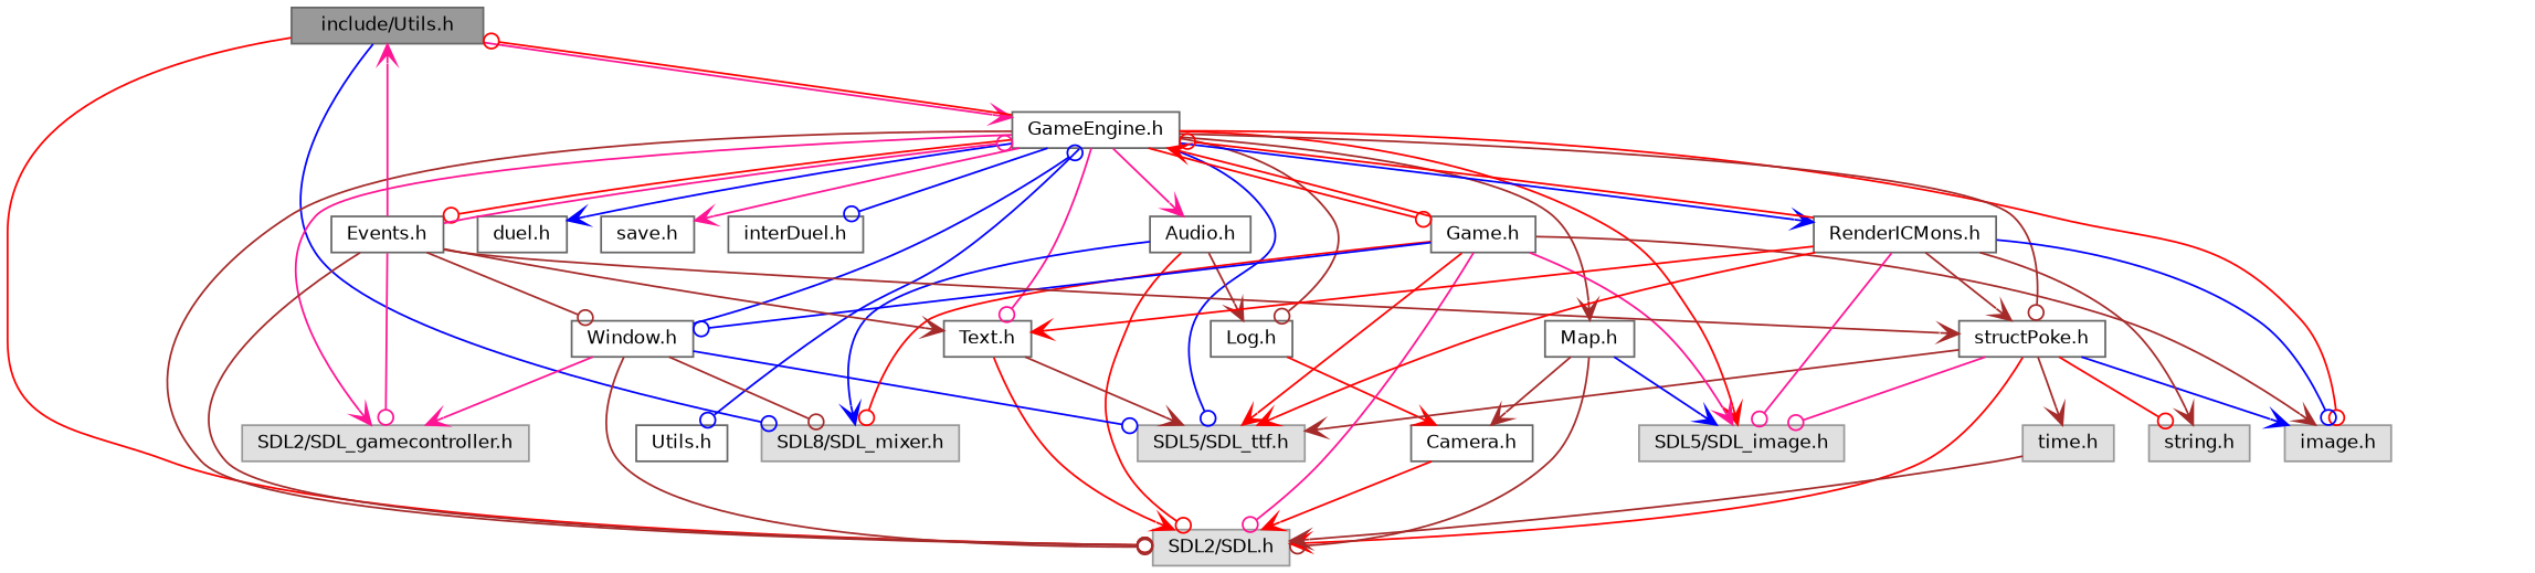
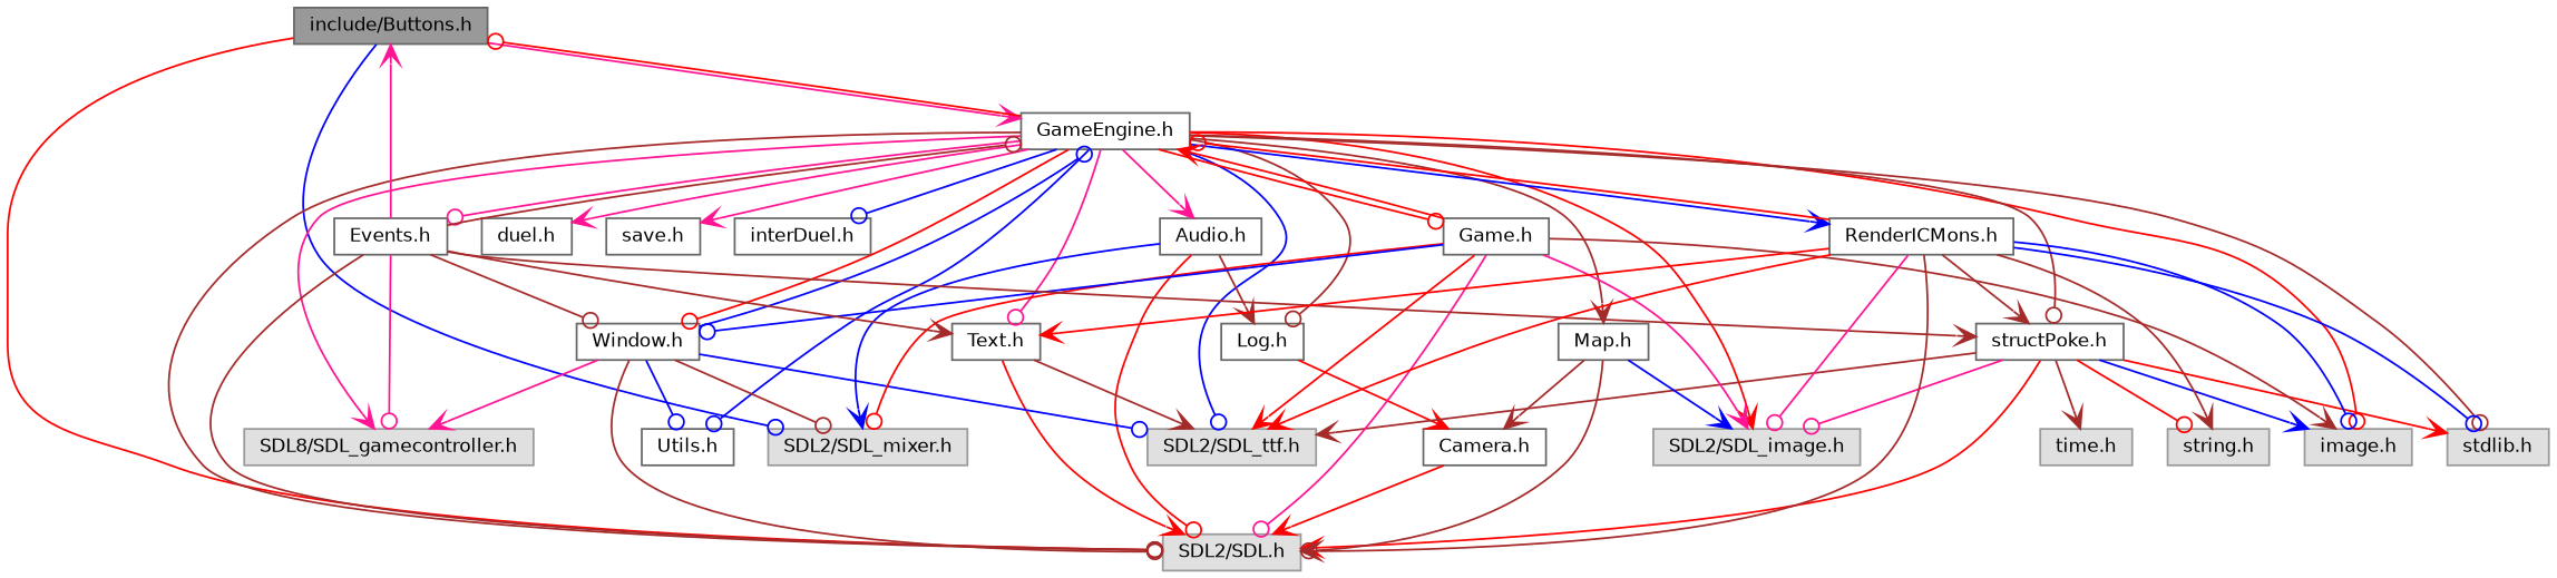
  digraph {
    node [color=grey40 fillcolor=white fontname=Helvetica fontsize=10 shape=box style=filled]
    edge [arrowhead=odot color=brown fontname=Helvetica fontsize=10 labelfontname=Helvetica labelfontsize=10 style=solid]
-   n1 [color=gray40 fillcolor=grey60 fontcolor=black height=0.2 label="include/Utils.h" width=0.4]
+   n1 [color=gray40 fillcolor=grey60 fontcolor=black height=0.2 label="include/Buttons.h" width=0.4]
    n2 [color=grey60 fillcolor="#E0E0E0" height=0.2 label="SDL2/SDL.h" width=0.4]
-   n3 [color=grey60 fillcolor="#E0E0E0" height=0.2 label="SDL8/SDL_mixer.h" width=0.4]
+   n3 [color=grey60 fillcolor="#E0E0E0" height=0.2 label="SDL2/SDL_mixer.h" width=0.4]
    n4 [height=0.2 label="GameEngine.h" width=0.4]
-   n5 [color=grey60 fillcolor="#E0E0E0" height=0.2 label="SDL5/SDL_image.h" width=0.4]
-   n6 [color=grey60 fillcolor="#E0E0E0" height=0.2 label="SDL5/SDL_ttf.h" width=0.4]
-   n7 [color=grey60 fillcolor="#E0E0E0" height=0.2 label="SDL2/SDL_gamecontroller.h" width=0.4]
+   n5 [color=grey60 fillcolor="#E0E0E0" height=0.2 label="SDL2/SDL_image.h" width=0.4]
+   n6 [color=grey60 fillcolor="#E0E0E0" height=0.2 label="SDL2/SDL_ttf.h" width=0.4]
+   n7 [color=grey60 fillcolor="#E0E0E0" height=0.2 label="SDL8/SDL_gamecontroller.h" width=0.4]
    n8 [color=grey60 fillcolor="#E0E0E0" height=0.2 label="image.h" width=0.4]
+   n9 [color=grey60 fillcolor="#E0E0E0" height=0.2 label="stdlib.h" width=0.4]
    n10 [height=0.2 label="Log.h" width=0.4]
    n11 [height=0.2 label="Audio.h" width=0.4]
    n12 [height=0.2 label="structPoke.h" width=0.4]
    n13 [height=0.2 label="duel.h" width=0.4]
    n14 [height=0.2 label="save.h" width=0.4]
    n15 [height=0.2 label="interDuel.h" width=0.4]
    n16 [height=0.2 label="Utils.h" width=0.4]
    n17 [height=0.2 label="Text.h" width=0.4]
    n18 [height=0.2 label="Window.h" width=0.4]
    n19 [height=0.2 label="Map.h" width=0.4]
    n20 [height=0.2 label="Game.h" width=0.4]
    n21 [height=0.2 label="Events.h" width=0.4]
    n22 [height=0.2 label="RenderICMons.h" width=0.4]
    n23 [height=0.2 label="Camera.h" width=0.4]
    n24 [color=grey60 fillcolor="#E0E0E0" height=0.2 label="time.h" width=0.4]
    n25 [color=grey60 fillcolor="#E0E0E0" height=0.2 label="string.h" width=0.4]
    n1 -> n2 [color=red]
    n1 -> n3 [color=blue]
    n1 -> n4 [arrowhead=vee color=deeppink]
    n4 -> n1 [color=red]
    n4 -> n2
    n4 -> n5 [arrowhead=vee color=red]
    n4 -> n6 [color=blue]
    n4 -> n7 [arrowhead=vee color=deeppink]
    n4 -> n8 [color=red]
+   n4 -> n9
    n4 -> n10
    n4 -> n11 [arrowhead=vee color=deeppink]
    n4 -> n12
-   n4 -> n13 [arrowhead=vee color=blue]
+   n4 -> n13 [arrowhead=vee color=deeppink]
    n4 -> n14 [arrowhead=vee color=deeppink]
    n4 -> n15 [color=blue]
    n4 -> n16 [color=blue]
    n4 -> n17 [color=deeppink]
+   n4 -> n18 [color=red]
    n4 -> n19 [arrowhead=vee]
    n4 -> n20 [color=red]
-   n4 -> n21 [color=red]
+   n4 -> n21 [color=deeppink]
    n4 -> n22 [arrowhead=vee color=blue]
    n10 -> n23 [arrowhead=vee color=red]
    n11 -> n2 [color=red]
    n11 -> n3 [arrowhead=vee color=blue]
    n11 -> n10 [arrowhead=vee]
    n12 -> n2 [arrowhead=vee color=red]
    n12 -> n5 [color=deeppink]
    n12 -> n6 [arrowhead=vee]
    n12 -> n8 [arrowhead=vee color=blue]
+   n12 -> n9 [arrowhead=vee color=red]
    n12 -> n24 [arrowhead=vee]
    n12 -> n25 [color=red]
    n17 -> n2 [arrowhead=vee color=red]
    n17 -> n6 [arrowhead=vee]
    n18 -> n2
    n18 -> n3
    n18 -> n4 [color=blue]
    n18 -> n6 [color=blue]
    n18 -> n7 [arrowhead=vee color=deeppink]
+   n18 -> n16 [color=blue]
    n19 -> n2
    n19 -> n5 [arrowhead=vee color=blue]
    n19 -> n23 [arrowhead=vee]
    n20 -> n2 [color=deeppink]
    n20 -> n3 [color=red]
    n20 -> n4 [arrowhead=vee color=red]
    n20 -> n5 [arrowhead=vee color=deeppink]
    n20 -> n6 [arrowhead=vee color=red]
    n20 -> n8 [arrowhead=vee]
    n20 -> n18 [color=blue]
    n21 -> n1 [arrowhead=vee color=deeppink]
    n21 -> n2
-   n21 -> n4 [color=deeppink]
+   n21 -> n4
    n21 -> n7 [color=deeppink]
    n21 -> n12 [arrowhead=vee]
    n21 -> n17 [arrowhead=vee]
    n21 -> n18
-   n24 -> n2 [arrowhead=vee]
+   n22 -> n2 [arrowhead=vee]
    n22 -> n4 [color=red]
    n22 -> n5 [color=deeppink]
    n22 -> n6 [arrowhead=vee color=red]
    n22 -> n8 [color=blue]
+   n22 -> n9 [color=blue]
    n22 -> n12 [arrowhead=vee]
    n22 -> n17 [arrowhead=vee color=red]
    n22 -> n25 [arrowhead=vee]
    n23 -> n2 [arrowhead=vee color=red]
  }
